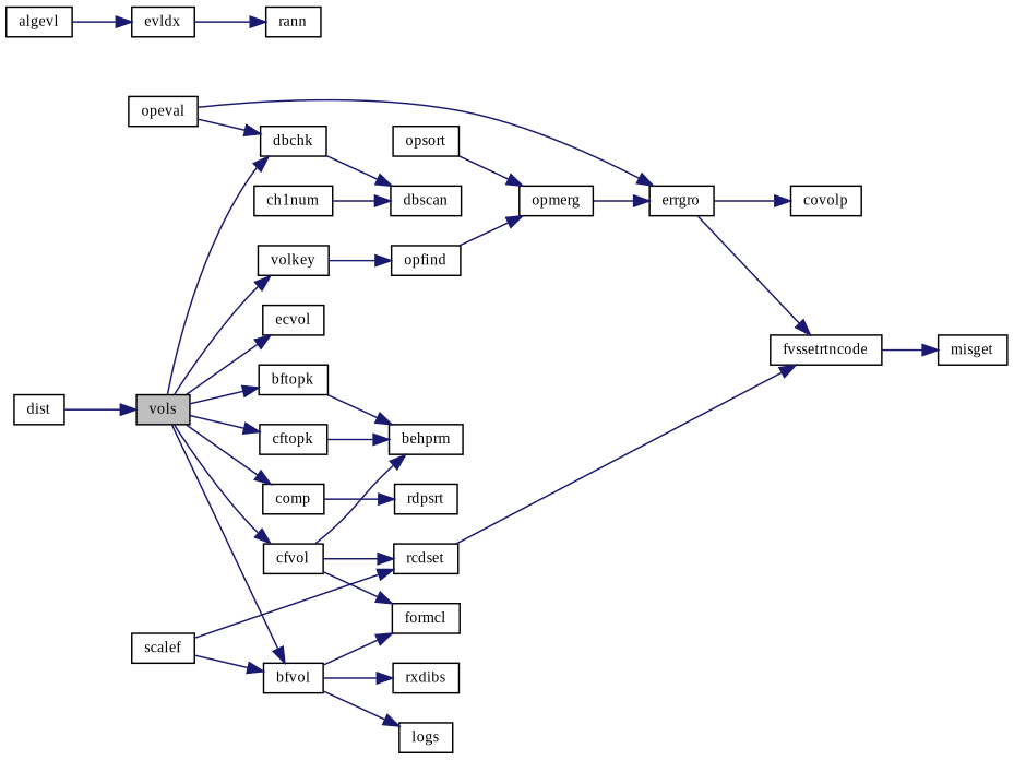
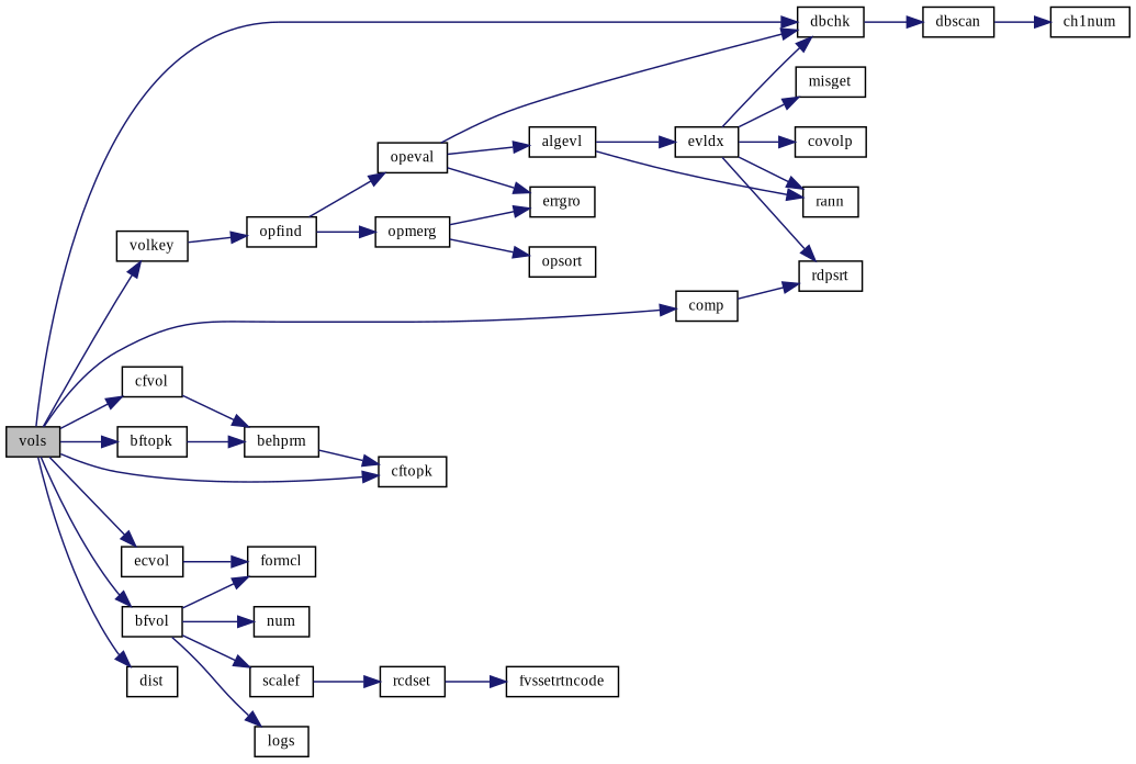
  digraph {
    fontname="Liberation Serif"
    rankdir=LR
    node [color=black fillcolor=white fontname="Liberation Serif" fontsize=10 shape=record style=filled]
    edge [color=midnightblue fontname="Liberation Serif" fontsize=10 labelfontname=Helvetica labelfontsize=10 style=solid]
    n1 [fillcolor=grey75 fontcolor=black height=0.2 label=vols width=0.4]
    n2 [height=0.2 label=dbchk width=0.4]
    n3 [height=0.2 label=volkey width=0.4]
    n4 [height=0.2 label=cfvol width=0.4]
    n5 [height=0.2 label=cftopk width=0.4]
    n6 [height=0.2 label=ecvol width=0.4]
    n7 [height=0.2 label=bfvol width=0.4]
    n8 [height=0.2 label=bftopk width=0.4]
    n9 [height=0.2 label=comp width=0.4]
    n10 [height=0.2 label=dist width=0.4]
    n11 [height=0.2 label=dbscan width=0.4]
    n12 [height=0.2 label=opfind width=0.4]
    n13 [height=0.2 label=behprm width=0.4]
    n14 [height=0.2 label=formcl width=0.4]
    n15 [height=0.2 label=rcdset width=0.4]
-   n16 [height=0.2 label=rxdibs width=0.4]
+   n16 [height=0.2 label=num width=0.4]
    n17 [height=0.2 label=scalef width=0.4]
    n18 [height=0.2 label=logs width=0.4]
    n19 [height=0.2 label=rdpsrt width=0.4]
    n20 [height=0.2 label=ch1num width=0.4]
    n21 [height=0.2 label=opmerg width=0.4]
    n22 [height=0.2 label=opeval width=0.4]
    n23 [height=0.2 label=errgro width=0.4]
    n24 [height=0.2 label=opsort width=0.4]
    n25 [height=0.2 label=algevl width=0.4]
    n26 [height=0.2 label=fvssetrtncode width=0.4]
    n27 [height=0.2 label=rann width=0.4]
    n28 [height=0.2 label=evldx width=0.4]
    n29 [height=0.2 label=misget width=0.4]
    n30 [height=0.2 label=covolp width=0.4]
    n1 -> n2
    n1 -> n3
    n1 -> n4
    n1 -> n5
    n1 -> n6
    n1 -> n7
    n1 -> n8
    n1 -> n9
-   n10 -> n1
+   n1 -> n10
    n2 -> n11
    n3 -> n12
    n4 -> n13
-   n4 -> n14
-   n4 -> n15
-   n5 -> n13
+   n6 -> n14
+   n13 -> n5
    n7 -> n14
    n7 -> n16
-   n17 -> n7
+   n7 -> n17
    n7 -> n18
    n8 -> n13
    n9 -> n19
-   n20 -> n11
+   n11 -> n20
    n12 -> n21
+   n12 -> n22
    n15 -> n26
    n17 -> n15
    n21 -> n23
-   n24 -> n21
+   n21 -> n24
    n22 -> n2
    n22 -> n23
-   n23 -> n26
+   n22 -> n25
+   n25 -> n27
    n25 -> n28
+   n28 -> n2
+   n28 -> n19
    n28 -> n27
-   n26 -> n29
-   n23 -> n30
+   n28 -> n29
+   n28 -> n30
  }
